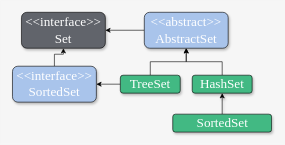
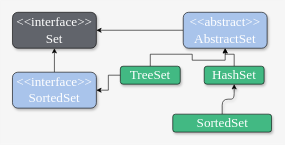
  <mxCell id="0" />
  <mxCell id="1" parent="0" />
  <mxCell id="2" style="edgeStyle=orthogonalEdgeStyle;rounded=0;orthogonalLoop=1;jettySize=auto;html=1;exitX=0;exitY=0.5;exitDx=0;exitDy=0;entryX=1;entryY=0.5;entryDx=0;entryDy=0;" parent="1" source="3" target="4" edge="1"><mxGeometry relative="1" as="geometry" /></mxCell>
- <mxCell id="3" value="&lt;font style=&quot;font-size: 22px&quot;&gt;&amp;lt;&amp;lt;abstract&amp;gt;&amp;gt;&lt;br&gt;AbstractSet&lt;/font&gt;" style="text;html=1;strokeColor=#000000;fillColor=#A9C4EB;align=center;verticalAlign=middle;whiteSpace=wrap;rounded=1;shadow=1;fontFamily=Comic Sans MS;fontColor=#FFFFFF;" parent="1" vertex="1"><mxGeometry x="240" y="20" width="140" height="60" as="geometry" /></mxCell>
- <mxCell id="4" value="&lt;font style=&quot;font-size: 22px&quot;&gt;&amp;lt;&amp;lt;interface&amp;gt;&amp;gt;&lt;br&gt;Set&lt;/font&gt;" style="text;html=1;strokeColor=#000000;fillColor=#61646B;align=center;verticalAlign=middle;whiteSpace=wrap;rounded=1;shadow=1;fontFamily=Comic Sans MS;fontColor=#FFFFFF;" parent="1" vertex="1"><mxGeometry x="35" y="20" width="140" height="60" as="geometry" /></mxCell>
+ <mxCell id="3" value="&lt;font style=&quot;font-size: 22px&quot;&gt;&amp;lt;&amp;lt;abstract&amp;gt;&amp;gt;&lt;br&gt;AbstractSet&lt;/font&gt;" style="text;html=1;strokeColor=#000000;fillColor=#A9C4EB;align=center;verticalAlign=middle;whiteSpace=wrap;rounded=1;shadow=1;fontFamily=Comic Sans MS;fontColor=#FFFFFF;" parent="1" vertex="1"><mxGeometry x="305" y="20" width="140" height="60" as="geometry" /></mxCell>
+ <mxCell id="4" value="&lt;font style=&quot;font-size: 22px&quot;&gt;&amp;lt;&amp;lt;interface&amp;gt;&amp;gt;&lt;br&gt;Set&lt;/font&gt;" style="text;html=1;strokeColor=#000000;fillColor=#61646B;align=center;verticalAlign=middle;whiteSpace=wrap;rounded=1;shadow=1;fontFamily=Comic Sans MS;fontColor=#FFFFFF;" parent="1" vertex="1"><mxGeometry x="20" y="20" width="140" height="60" as="geometry" /></mxCell>
  <mxCell id="5" style="edgeStyle=orthogonalEdgeStyle;rounded=0;orthogonalLoop=1;jettySize=auto;html=1;exitX=0.5;exitY=0;exitDx=0;exitDy=0;" parent="1" source="7" target="3" edge="1"><mxGeometry relative="1" as="geometry" /></mxCell>
  <mxCell id="6" style="edgeStyle=orthogonalEdgeStyle;rounded=0;orthogonalLoop=1;jettySize=auto;html=1;exitX=0;exitY=0.5;exitDx=0;exitDy=0;entryX=1;entryY=0.5;entryDx=0;entryDy=0;" parent="1" source="7" target="9" edge="1"><mxGeometry relative="1" as="geometry" /></mxCell>
- <mxCell id="7" value="&lt;span style=&quot;font-size: 22px&quot;&gt;TreeSet&lt;/span&gt;" style="text;html=1;strokeColor=#000000;fillColor=#42B983;align=center;verticalAlign=middle;whiteSpace=wrap;rounded=1;shadow=1;fontFamily=Comic Sans MS;fontColor=#FFFFFF;" parent="1" vertex="1"><mxGeometry x="200" y="125" width="100" height="30" as="geometry" /></mxCell>
+ <mxCell id="7" value="&lt;span style=&quot;font-size: 22px&quot;&gt;TreeSet&lt;/span&gt;" style="text;html=1;strokeColor=#000000;fillColor=#42B983;align=center;verticalAlign=middle;whiteSpace=wrap;rounded=1;shadow=1;fontFamily=Comic Sans MS;fontColor=#FFFFFF;" parent="1" vertex="1"><mxGeometry x="200" y="110" width="100" height="30" as="geometry" /></mxCell>
  <mxCell id="8" style="edgeStyle=orthogonalEdgeStyle;rounded=0;orthogonalLoop=1;jettySize=auto;html=1;exitX=0.5;exitY=0;exitDx=0;exitDy=0;" parent="1" source="9" target="4" edge="1"><mxGeometry relative="1" as="geometry" /></mxCell>
- <mxCell id="9" value="&lt;font style=&quot;font-size: 22px&quot;&gt;&amp;lt;&amp;lt;interface&amp;gt;&amp;gt;&lt;br&gt;SortedSet&lt;/font&gt;" style="text;html=1;strokeColor=#000000;fillColor=#A9C4EB;align=center;verticalAlign=middle;whiteSpace=wrap;rounded=1;shadow=1;fontFamily=Comic Sans MS;fontColor=#FFFFFF;" parent="1" vertex="1"><mxGeometry x="20" y="110" width="140" height="60" as="geometry" /></mxCell>
+ <mxCell id="9" value="&lt;font style=&quot;font-size: 22px&quot;&gt;&amp;lt;&amp;lt;interface&amp;gt;&amp;gt;&lt;br&gt;SortedSet&lt;/font&gt;" style="text;html=1;strokeColor=#000000;fillColor=#A9C4EB;align=center;verticalAlign=middle;whiteSpace=wrap;rounded=1;shadow=1;fontFamily=Comic Sans MS;fontColor=#FFFFFF;" parent="1" vertex="1"><mxGeometry x="20" y="120" width="140" height="60" as="geometry" /></mxCell>
  <mxCell id="10" style="edgeStyle=orthogonalEdgeStyle;rounded=0;orthogonalLoop=1;jettySize=auto;html=1;exitX=0.5;exitY=0;exitDx=0;exitDy=0;" parent="1" source="11" target="3" edge="1"><mxGeometry relative="1" as="geometry" /></mxCell>
- <mxCell id="11" value="&lt;span style=&quot;font-size: 22px&quot;&gt;HashSet&lt;/span&gt;" style="text;html=1;strokeColor=#000000;fillColor=#42B983;align=center;verticalAlign=middle;whiteSpace=wrap;rounded=1;shadow=1;fontFamily=Comic Sans MS;fontColor=#FFFFFF;" parent="1" vertex="1"><mxGeometry x="320" y="125" width="100" height="30" as="geometry" /></mxCell>
+ <mxCell id="11" value="&lt;span style=&quot;font-size: 22px&quot;&gt;HashSet&lt;/span&gt;" style="text;html=1;strokeColor=#000000;fillColor=#42B983;align=center;verticalAlign=middle;whiteSpace=wrap;rounded=1;shadow=1;fontFamily=Comic Sans MS;fontColor=#FFFFFF;" parent="1" vertex="1"><mxGeometry x="340" y="110" width="100" height="30" as="geometry" /></mxCell>
  <mxCell id="12" style="edgeStyle=orthogonalEdgeStyle;rounded=1;orthogonalLoop=1;jettySize=auto;html=1;exitX=0.5;exitY=0;exitDx=0;exitDy=0;entryX=0.5;entryY=1;entryDx=0;entryDy=0;shadow=1;fontFamily=Comic Sans MS;fontSize=12;fontColor=#FFFFFF;fillColor=#42B983;" parent="1" source="13" target="11" edge="1"><mxGeometry relative="1" as="geometry" /></mxCell>
  <mxCell id="13" value="&lt;span style=&quot;font-size: 22px&quot;&gt;SortedSet&lt;/span&gt;" style="text;html=1;strokeColor=#000000;fillColor=#42B983;align=center;verticalAlign=middle;whiteSpace=wrap;rounded=1;shadow=1;fontFamily=Comic Sans MS;fontColor=#FFFFFF;" parent="1" vertex="1"><mxGeometry x="287.5" y="190" width="165" height="30" as="geometry" /></mxCell>
